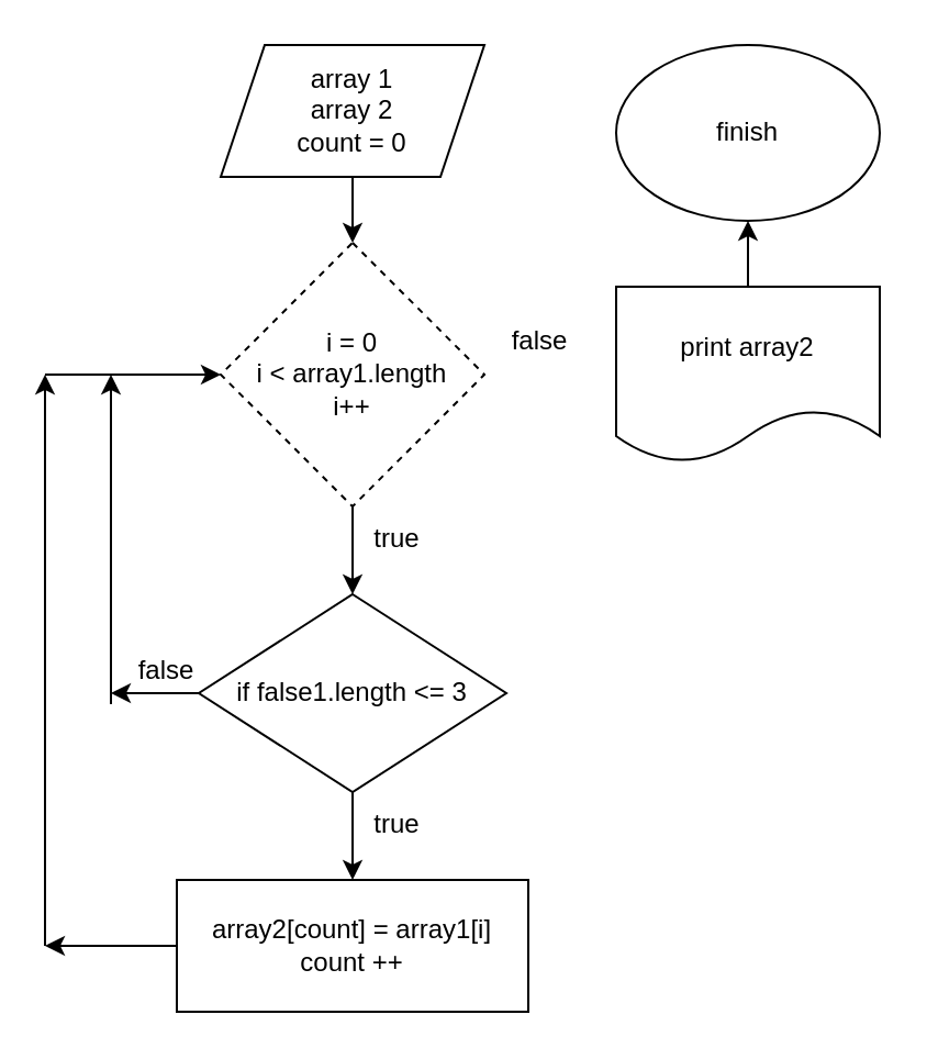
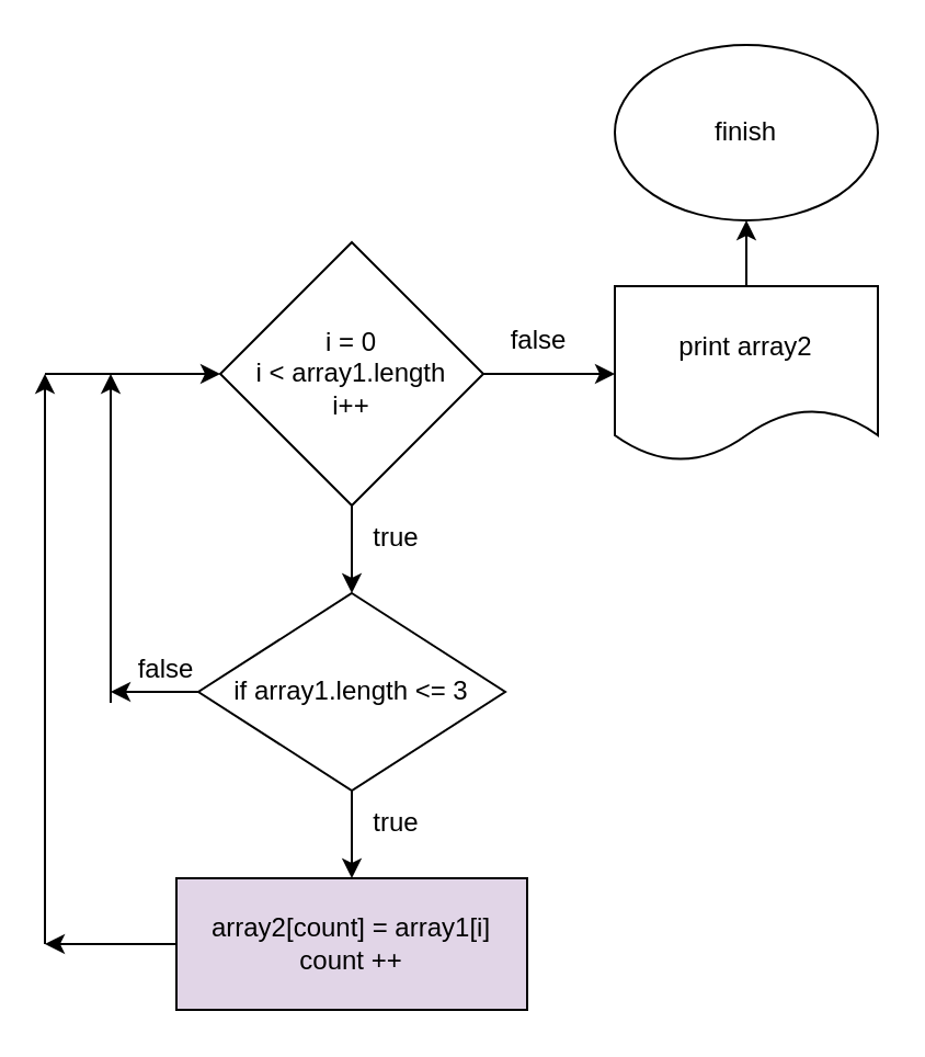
  <mxCell id="0" />
  <mxCell id="1" parent="0" />
- <mxCell id="2" value="" style="edgeStyle=orthogonalEdgeStyle;rounded=0;orthogonalLoop=1;jettySize=auto;html=1;" edge="1" parent="1" source="3" target="6"><mxGeometry relative="1" as="geometry" /></mxCell>
- <mxCell id="3" value="array 1&lt;br&gt;array 2&lt;br&gt;count = 0" style="shape=parallelogram;perimeter=parallelogramPerimeter;whiteSpace=wrap;html=1;fixedSize=1;" vertex="1" parent="1"><mxGeometry x="100" y="20" width="120" height="60" as="geometry" /></mxCell>
  <mxCell id="4" value="" style="edgeStyle=orthogonalEdgeStyle;rounded=0;orthogonalLoop=1;jettySize=auto;html=1;" edge="1" parent="1" source="6" target="8"><mxGeometry relative="1" as="geometry" /></mxCell>
- <mxCell id="6" value="i = 0&lt;br&gt;i &amp;lt; array1.length&lt;br&gt;i++" style="rhombus;whiteSpace=wrap;html=1;dashed=1;" vertex="1" parent="1"><mxGeometry x="100" y="110" width="120" height="120" as="geometry" /></mxCell>
+ <mxCell id="5" value="" style="edgeStyle=orthogonalEdgeStyle;rounded=0;orthogonalLoop=1;jettySize=auto;html=1;" edge="1" parent="1" source="6" target="16"><mxGeometry relative="1" as="geometry" /></mxCell>
+ <mxCell id="6" value="i = 0&lt;br&gt;i &amp;lt; array1.length&lt;br&gt;i++" style="rhombus;whiteSpace=wrap;html=1;" vertex="1" parent="1"><mxGeometry x="100" y="110" width="120" height="120" as="geometry" /></mxCell>
  <mxCell id="7" value="" style="edgeStyle=orthogonalEdgeStyle;rounded=0;orthogonalLoop=1;jettySize=auto;html=1;" edge="1" parent="1" source="8" target="13"><mxGeometry relative="1" as="geometry" /></mxCell>
- <mxCell id="8" value="if false1.length &amp;lt;= 3" style="rhombus;whiteSpace=wrap;html=1;" vertex="1" parent="1"><mxGeometry x="90" y="270" width="140" height="90" as="geometry" /></mxCell>
+ <mxCell id="8" value="if array1.length &amp;lt;= 3" style="rhombus;whiteSpace=wrap;html=1;" vertex="1" parent="1"><mxGeometry x="90" y="270" width="140" height="90" as="geometry" /></mxCell>
  <mxCell id="9" value="false" style="text;html=1;align=center;verticalAlign=middle;resizable=0;points=[];autosize=1;strokeColor=none;fillColor=none;" vertex="1" parent="1"><mxGeometry x="50" y="290" width="50" height="30" as="geometry" /></mxCell>
  <mxCell id="10" value="" style="endArrow=classic;html=1;rounded=0;entryX=0;entryY=0.5;entryDx=0;entryDy=0;" edge="1" parent="1" target="6"><mxGeometry width="50" height="50" relative="1" as="geometry"><mxPoint x="20" y="170" as="sourcePoint" /><mxPoint x="220" y="190" as="targetPoint" /></mxGeometry></mxCell>
  <mxCell id="11" value="" style="endArrow=classic;html=1;rounded=0;" edge="1" parent="1"><mxGeometry width="50" height="50" relative="1" as="geometry"><mxPoint x="50" y="320" as="sourcePoint" /><mxPoint x="50" y="170" as="targetPoint" /></mxGeometry></mxCell>
  <mxCell id="12" value="" style="endArrow=classic;html=1;rounded=0;exitX=0;exitY=0.5;exitDx=0;exitDy=0;" edge="1" parent="1" source="8"><mxGeometry width="50" height="50" relative="1" as="geometry"><mxPoint x="170" y="290" as="sourcePoint" /><mxPoint x="50" y="315" as="targetPoint" /></mxGeometry></mxCell>
- <mxCell id="13" value="array2[count] = array1[i]&lt;br&gt;count ++" style="rounded=0;whiteSpace=wrap;html=1;" vertex="1" parent="1"><mxGeometry x="80" y="400" width="160" height="60" as="geometry" /></mxCell>
+ <mxCell id="13" value="array2[count] = array1[i]&lt;br&gt;count ++" style="rounded=0;whiteSpace=wrap;html=1;fillColor=#e1d5e7;" vertex="1" parent="1"><mxGeometry x="80" y="400" width="160" height="60" as="geometry" /></mxCell>
  <mxCell id="14" value="true" style="text;html=1;align=center;verticalAlign=middle;resizable=0;points=[];autosize=1;strokeColor=none;fillColor=none;" vertex="1" parent="1"><mxGeometry x="160" y="360" width="40" height="30" as="geometry" /></mxCell>
  <mxCell id="15" value="" style="edgeStyle=orthogonalEdgeStyle;rounded=0;orthogonalLoop=1;jettySize=auto;html=1;" edge="1" parent="1" source="16" target="17"><mxGeometry relative="1" as="geometry" /></mxCell>
  <mxCell id="16" value="print array2" style="shape=document;whiteSpace=wrap;html=1;boundedLbl=1;" vertex="1" parent="1"><mxGeometry x="280" y="130" width="120" height="80" as="geometry" /></mxCell>
  <mxCell id="17" value="finish" style="ellipse;whiteSpace=wrap;html=1;" vertex="1" parent="1"><mxGeometry x="280" y="20" width="120" height="80" as="geometry" /></mxCell>
  <mxCell id="18" value="" style="endArrow=classic;html=1;rounded=0;exitX=0;exitY=0.5;exitDx=0;exitDy=0;" edge="1" parent="1" source="13"><mxGeometry width="50" height="50" relative="1" as="geometry"><mxPoint x="150" y="410" as="sourcePoint" /><mxPoint x="20" y="430" as="targetPoint" /></mxGeometry></mxCell>
  <mxCell id="19" value="" style="endArrow=classic;html=1;rounded=0;" edge="1" parent="1"><mxGeometry width="50" height="50" relative="1" as="geometry"><mxPoint x="20" y="430" as="sourcePoint" /><mxPoint x="20" y="170" as="targetPoint" /></mxGeometry></mxCell>
  <mxCell id="20" value="false" style="text;html=1;align=center;verticalAlign=middle;resizable=0;points=[];autosize=1;strokeColor=none;fillColor=none;" vertex="1" parent="1"><mxGeometry x="220" y="140" width="50" height="30" as="geometry" /></mxCell>
  <mxCell id="21" value="true" style="text;html=1;align=center;verticalAlign=middle;resizable=0;points=[];autosize=1;strokeColor=none;fillColor=none;" vertex="1" parent="1"><mxGeometry x="160" y="230" width="40" height="30" as="geometry" /></mxCell>
